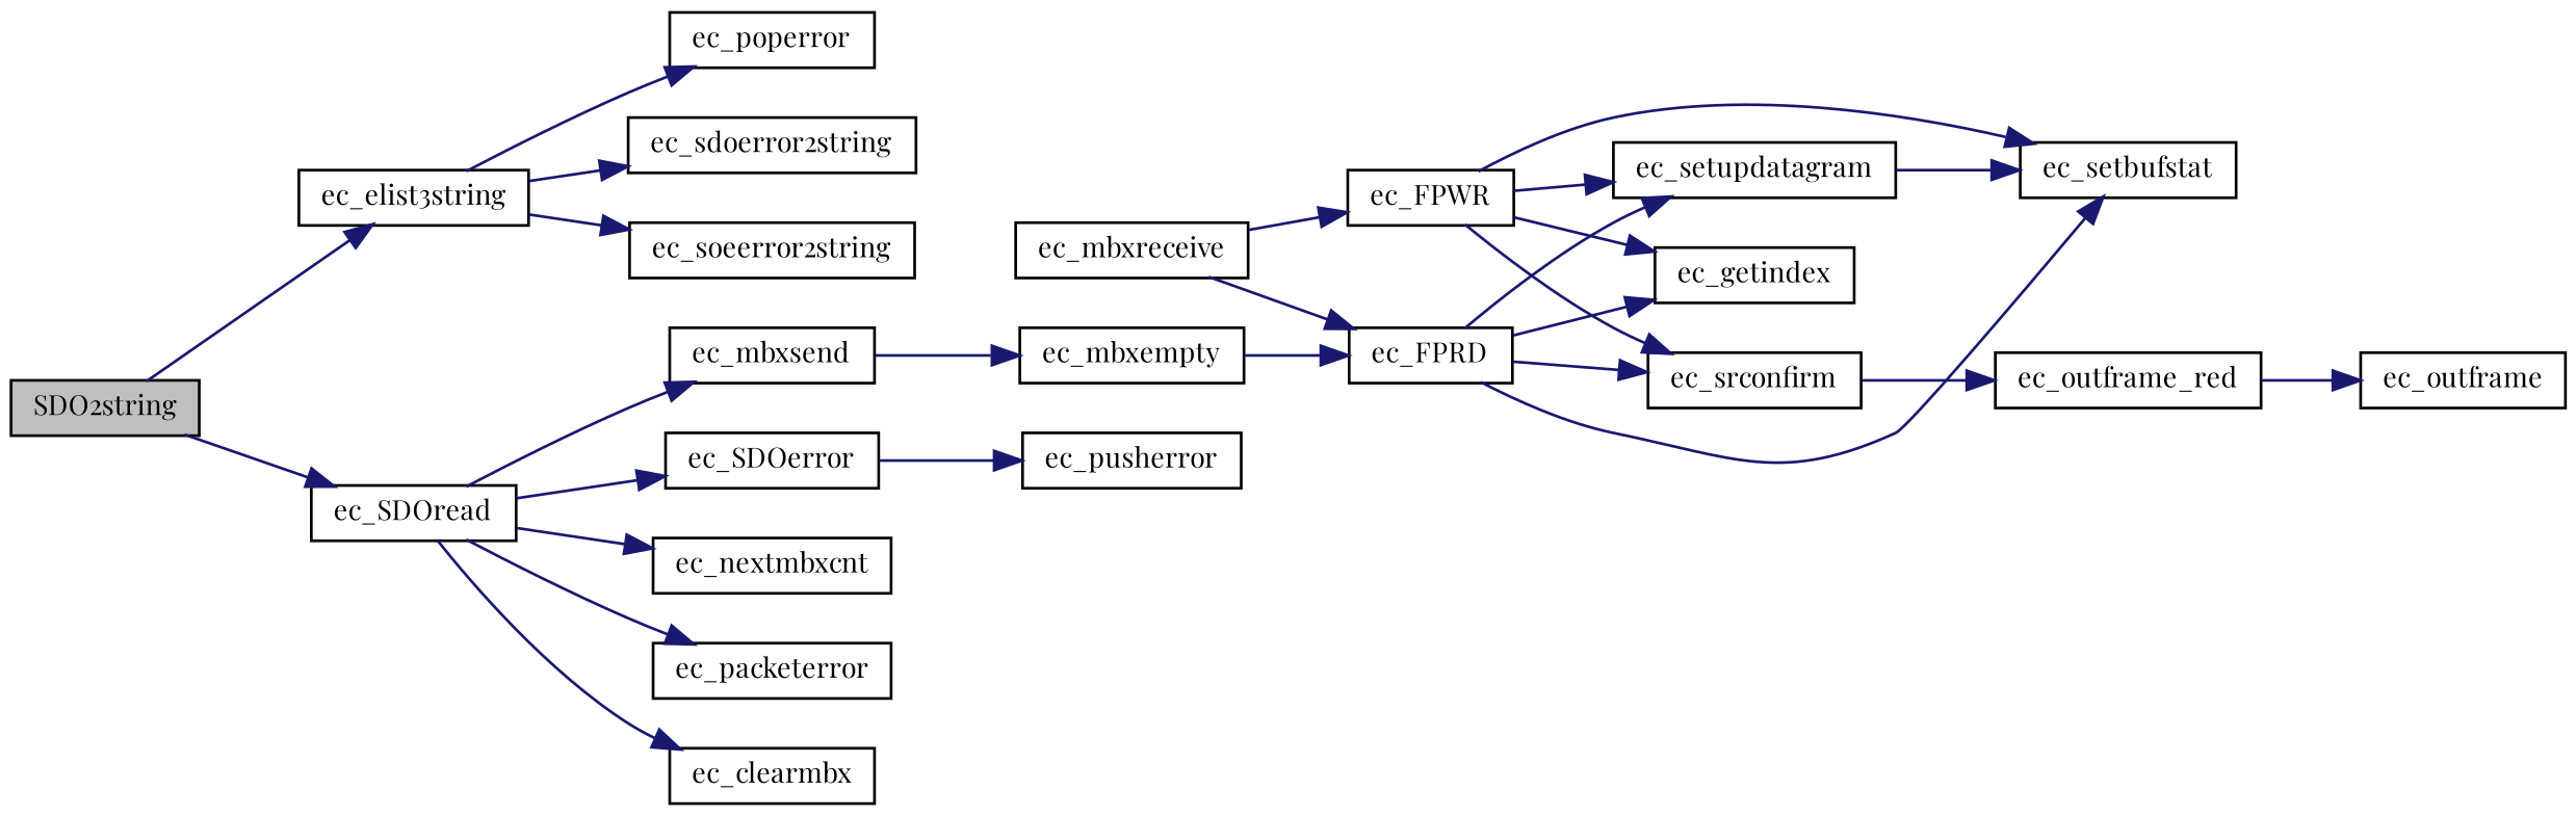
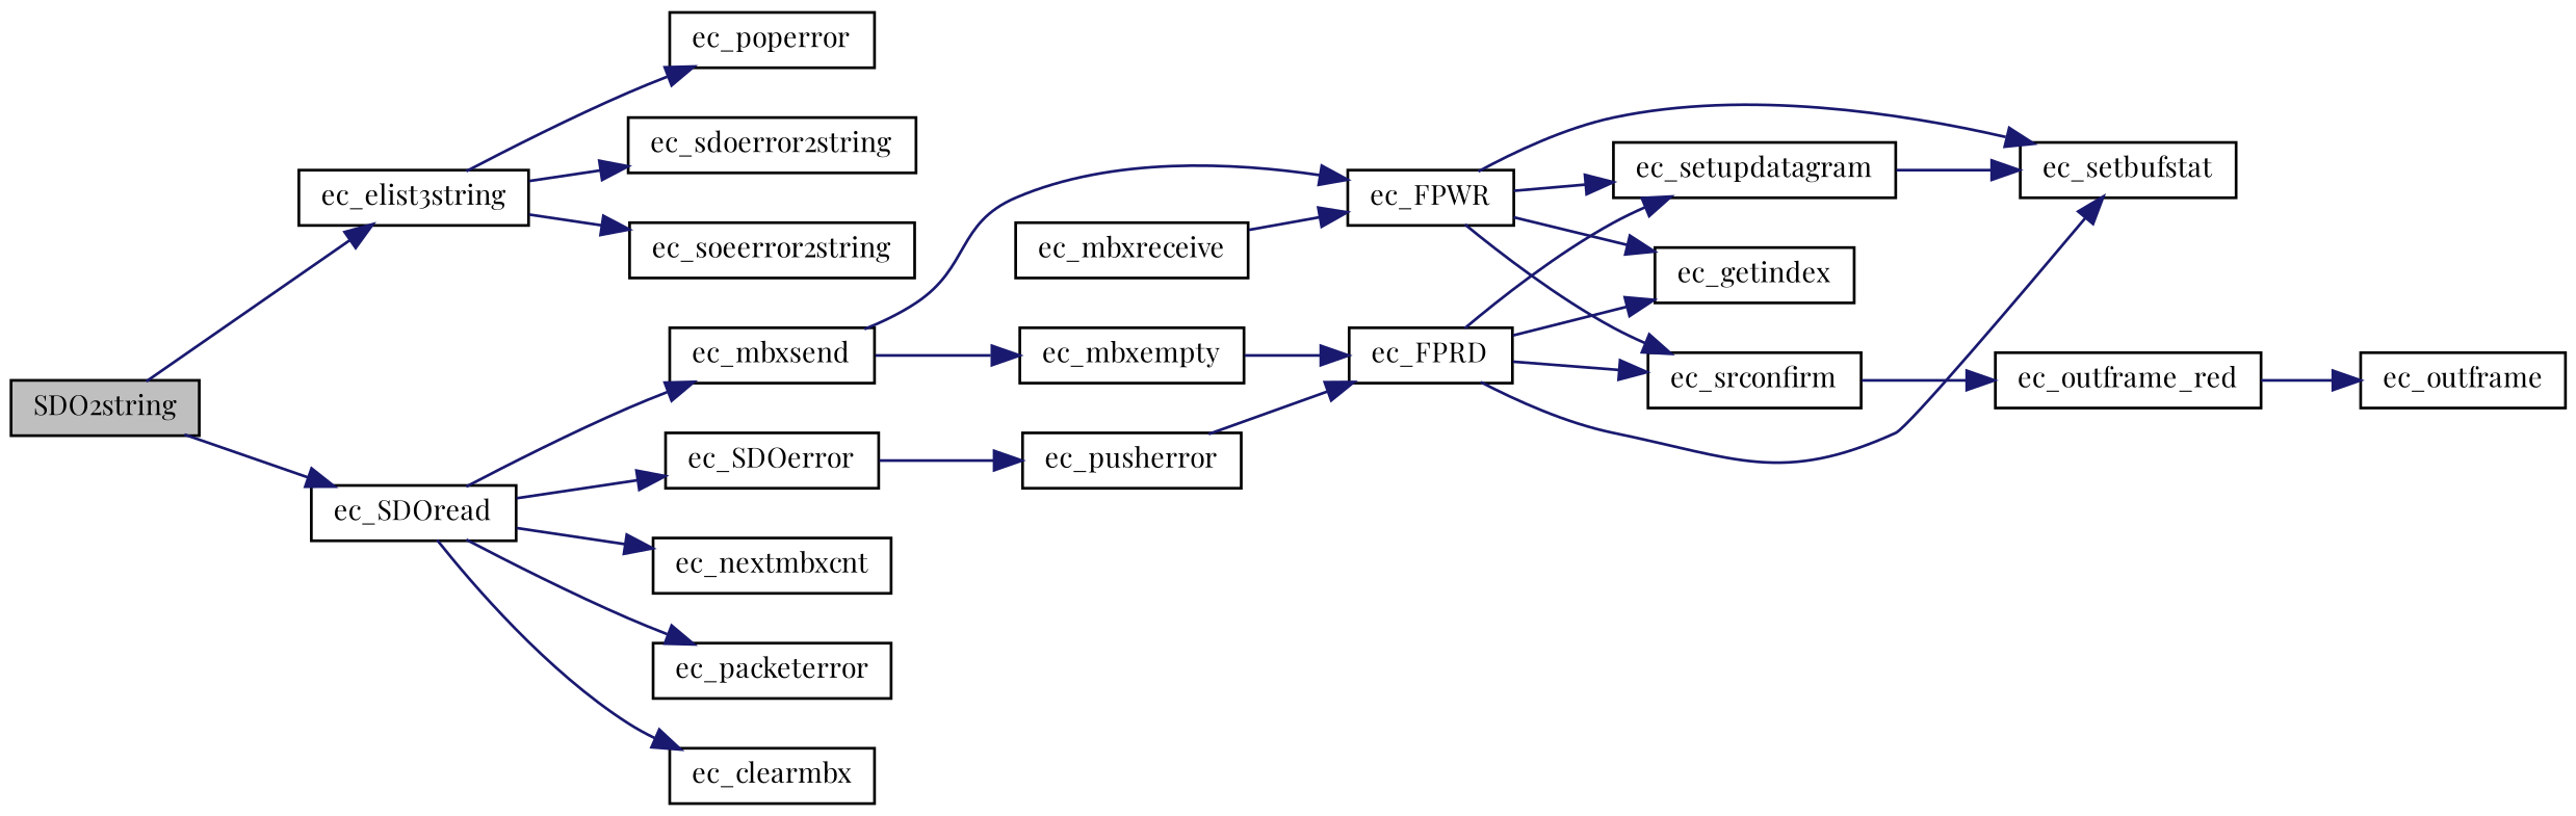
  digraph {
    fontname="Playfair Display"
    rankdir=LR
    node [color=black fillcolor=white fontname="Playfair Display" fontsize=10 shape=record style=filled]
    edge [color=midnightblue fontname="Playfair Display" fontsize=10 labelfontname=Helvetica labelfontsize=10 style=solid]
    n1 [fillcolor=grey75 fontcolor=black height=0.2 label=SDO2string width=0.4]
    n2 [height=0.2 label=ec_elist3string width=0.4]
    n3 [height=0.2 label=ec_SDOread width=0.4]
    n4 [height=0.2 label=ec_poperror width=0.4]
    n5 [height=0.2 label=ec_sdoerror2string width=0.4]
    n6 [height=0.2 label=ec_soeerror2string width=0.4]
    n7 [height=0.2 label=ec_clearmbx width=0.4]
    n8 [height=0.2 label=ec_mbxsend width=0.4]
    n9 [height=0.2 label=ec_nextmbxcnt width=0.4]
    n10 [height=0.2 label=ec_packeterror width=0.4]
    n11 [height=0.2 label=ec_SDOerror width=0.4]
    n12 [height=0.2 label=ec_mbxreceive width=0.4]
    n13 [height=0.2 label=ec_FPRD width=0.4]
    n14 [height=0.2 label=ec_FPWR width=0.4]
    n15 [height=0.2 label=ec_mbxempty width=0.4]
    n16 [height=0.2 label=ec_pusherror width=0.4]
    n17 [height=0.2 label=ec_getindex width=0.4]
    n18 [height=0.2 label=ec_setbufstat width=0.4]
    n19 [height=0.2 label=ec_setupdatagram width=0.4]
    n20 [height=0.2 label=ec_srconfirm width=0.4]
    n21 [height=0.2 label=ec_outframe_red width=0.4]
    n22 [height=0.2 label=ec_outframe width=0.4]
    n1 -> n2
    n1 -> n3
    n2 -> n4
    n2 -> n5
    n2 -> n6
    n3 -> n7
    n3 -> n8
    n3 -> n9
    n3 -> n10
    n3 -> n11
+   n8 -> n14
    n8 -> n15
    n11 -> n16
-   n12 -> n13
+   n16 -> n13
    n12 -> n14
    n13 -> n17
    n13 -> n18
    n13 -> n19
    n13 -> n20
    n14 -> n17
    n14 -> n18
    n14 -> n19
    n14 -> n20
    n15 -> n13
    n19 -> n18
    n20 -> n21
    n21 -> n22
  }
